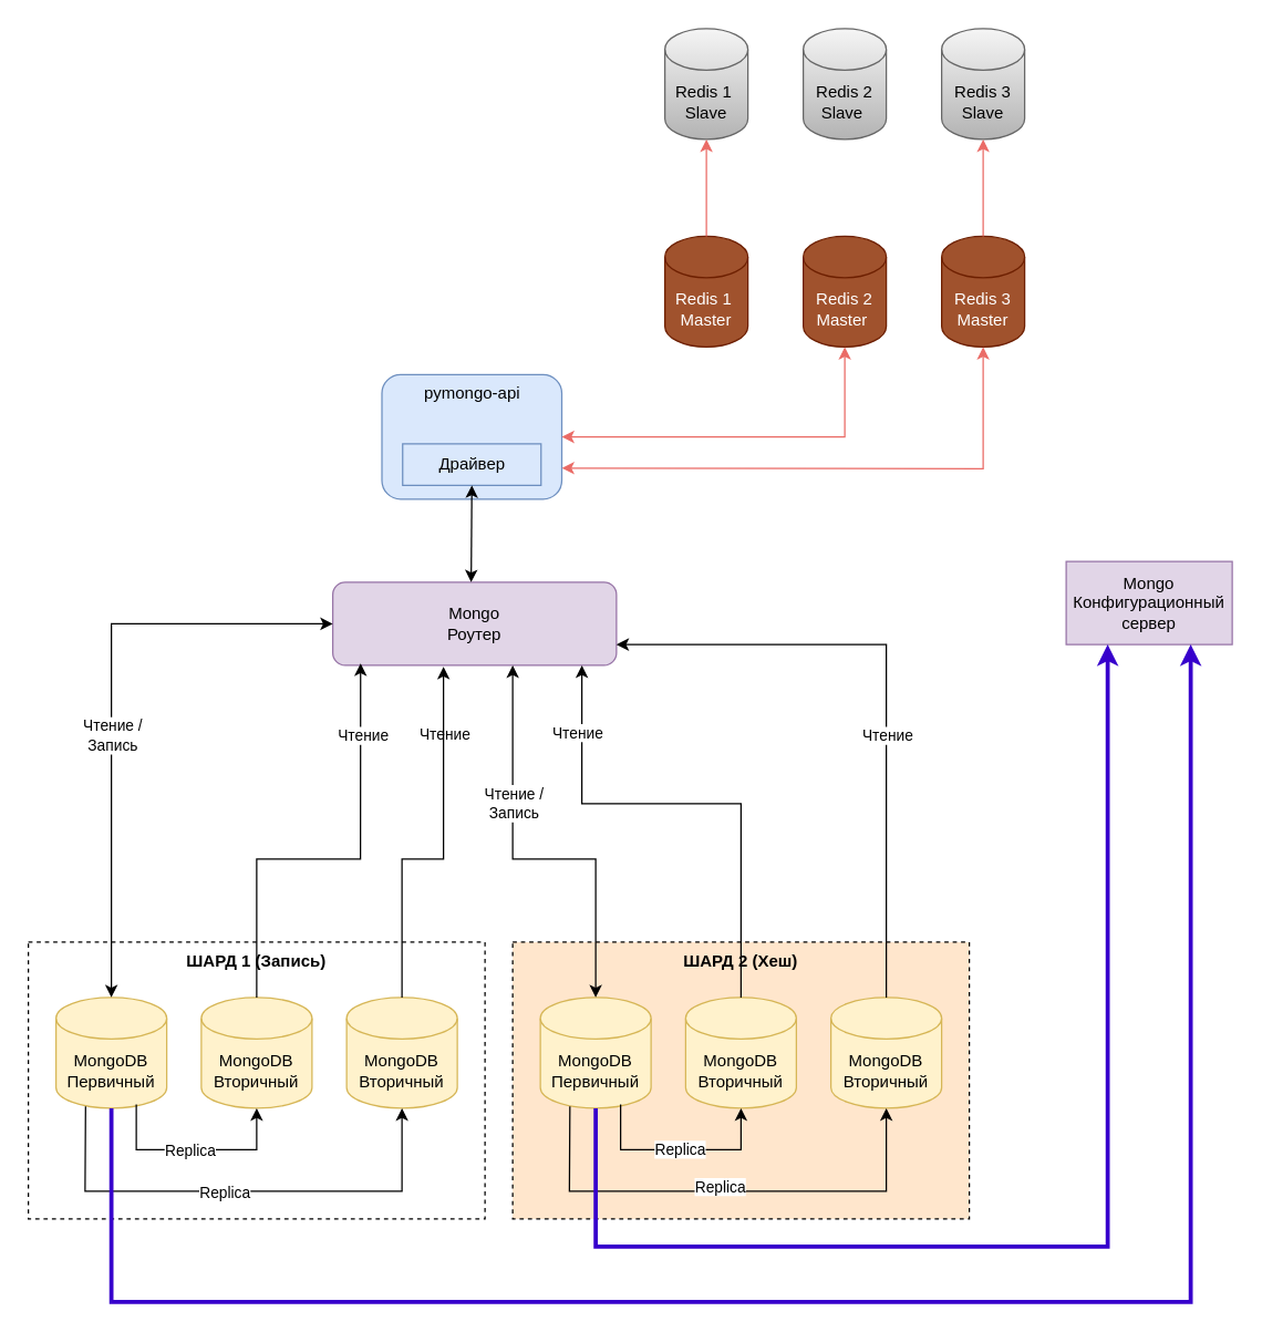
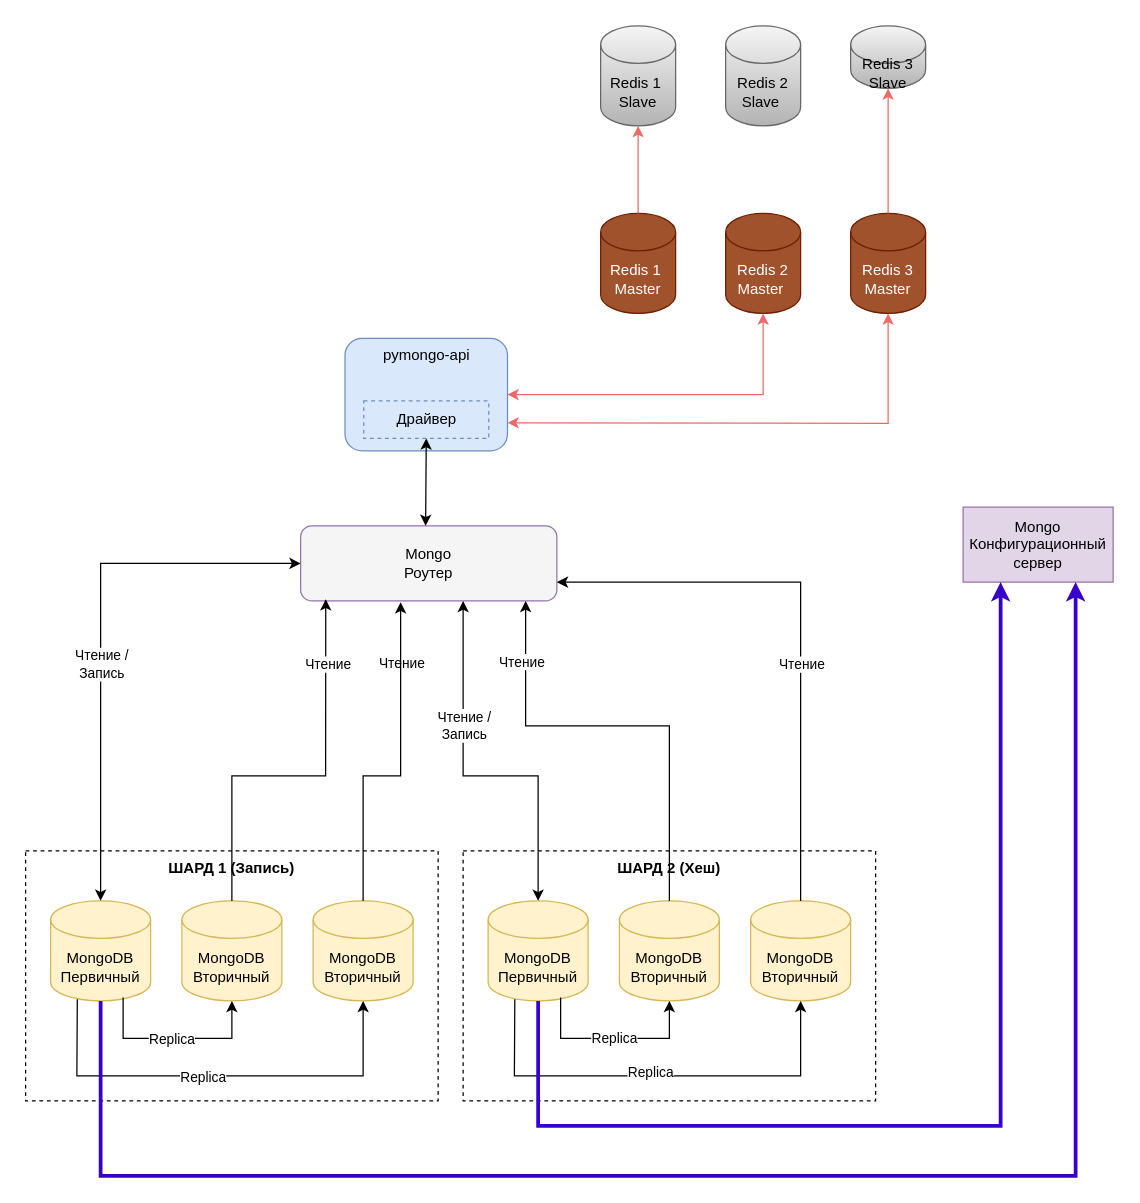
  <mxCell id="0" />
  <mxCell id="1" parent="0" />
  <mxCell id="2" value="&lt;b&gt;ШАРД 1 (Запись)&lt;/b&gt;" style="rounded=0;whiteSpace=wrap;html=1;dashed=1;verticalAlign=top;" parent="1" vertex="1"><mxGeometry x="20" y="680" width="330" height="200" as="geometry" /></mxCell>
  <mxCell id="3" value="MongoDB&lt;div&gt;Первичный&lt;/div&gt;" style="shape=cylinder3;whiteSpace=wrap;html=1;boundedLbl=1;backgroundOutline=1;size=15;fillColor=#fff2cc;strokeColor=#d6b656;" parent="1" vertex="1"><mxGeometry x="40" y="720" width="80" height="80" as="geometry" /></mxCell>
  <mxCell id="4" style="edgeStyle=orthogonalEdgeStyle;rounded=0;orthogonalLoop=1;jettySize=auto;html=1;exitX=0.5;exitY=1;exitDx=0;exitDy=0;entryX=0.5;entryY=1;entryDx=0;entryDy=0;" parent="1" source="5" target="11" edge="1"><mxGeometry relative="1" as="geometry" /></mxCell>
  <mxCell id="5" value="pymongo-api" style="rounded=1;whiteSpace=wrap;html=1;verticalAlign=top;fillColor=#dae8fc;strokeColor=#6c8ebf;" parent="1" vertex="1"><mxGeometry x="275.5" y="270" width="130" height="90" as="geometry" /></mxCell>
  <mxCell id="6" style="edgeStyle=orthogonalEdgeStyle;rounded=0;orthogonalLoop=1;jettySize=auto;html=1;exitX=0.5;exitY=1;exitDx=0;exitDy=0;" parent="1" source="5" target="5" edge="1"><mxGeometry relative="1" as="geometry" /></mxCell>
  <mxCell id="7" value="MongoDB&lt;div&gt;Вторичный&lt;/div&gt;" style="shape=cylinder3;whiteSpace=wrap;html=1;boundedLbl=1;backgroundOutline=1;size=15;fillColor=#fff2cc;strokeColor=#d6b656;" parent="1" vertex="1"><mxGeometry x="145" y="720" width="80" height="80" as="geometry" /></mxCell>
  <mxCell id="8" value="MongoDB&lt;div&gt;Вторичный&lt;/div&gt;" style="shape=cylinder3;whiteSpace=wrap;html=1;boundedLbl=1;backgroundOutline=1;size=15;fillColor=#fff2cc;strokeColor=#d6b656;" parent="1" vertex="1"><mxGeometry x="250" y="720" width="80" height="80" as="geometry" /></mxCell>
- <mxCell id="9" value="Mongo&lt;div&gt;Роутер&lt;/div&gt;" style="rounded=1;whiteSpace=wrap;html=1;fillColor=#e1d5e7;strokeColor=#9673a6;" parent="1" vertex="1"><mxGeometry x="240" y="420" width="205" height="60" as="geometry" /></mxCell>
+ <mxCell id="9" value="Mongo&lt;div&gt;Роутер&lt;/div&gt;" style="rounded=1;whiteSpace=wrap;html=1;fillColor=#f5f5f5;strokeColor=#9673a6;" parent="1" vertex="1"><mxGeometry x="240" y="420" width="205" height="60" as="geometry" /></mxCell>
  <mxCell id="10" value="Mongo&lt;div&gt;Конфигурационный&lt;/div&gt;&lt;div&gt;сервер&lt;/div&gt;" style="whiteSpace=wrap;html=1;fillColor=#e1d5e7;strokeColor=#9673a6;rounded=0;" parent="1" vertex="1"><mxGeometry x="770" y="405" width="120" height="60" as="geometry" /></mxCell>
- <mxCell id="11" value="Драйвер" style="rounded=0;whiteSpace=wrap;html=1;fillColor=#dae8fc;strokeColor=#6c8ebf;" parent="1" vertex="1"><mxGeometry x="290.5" y="320" width="100" height="30" as="geometry" /></mxCell>
+ <mxCell id="11" value="Драйвер" style="rounded=0;whiteSpace=wrap;html=1;fillColor=#dae8fc;strokeColor=#6c8ebf;dashed=1;" parent="1" vertex="1"><mxGeometry x="290.5" y="320" width="100" height="30" as="geometry" /></mxCell>
  <mxCell id="12" value="" style="endArrow=classic;startArrow=classic;html=1;rounded=0;entryX=0;entryY=0.5;entryDx=0;entryDy=0;" parent="1" source="3" target="9" edge="1"><mxGeometry width="50" height="50" relative="1" as="geometry"><mxPoint x="150" y="610" as="sourcePoint" /><mxPoint x="140" y="470" as="targetPoint" /><Array as="points"><mxPoint x="80" y="620" /><mxPoint x="80" y="450" /></Array></mxGeometry></mxCell>
  <mxCell id="13" value="Чтение /&lt;div&gt;Запись&lt;/div&gt;" style="edgeLabel;html=1;align=center;verticalAlign=middle;resizable=0;points=[];" parent="12" vertex="1" connectable="0"><mxGeometry x="0.114" y="-2" relative="1" as="geometry"><mxPoint x="-2" y="50" as="offset" /></mxGeometry></mxCell>
  <mxCell id="14" value="" style="endArrow=classic;html=1;rounded=0;exitX=0.267;exitY=0.983;exitDx=0;exitDy=0;exitPerimeter=0;" parent="1" source="3" target="8" edge="1"><mxGeometry width="50" height="50" relative="1" as="geometry"><mxPoint x="120" y="1010" as="sourcePoint" /><mxPoint x="170" y="960" as="targetPoint" /><Array as="points"><mxPoint x="61" y="860" /><mxPoint x="290" y="860" /></Array></mxGeometry></mxCell>
  <mxCell id="15" value="Replica" style="edgeLabel;html=1;align=center;verticalAlign=middle;resizable=0;points=[];" parent="14" vertex="1" connectable="0"><mxGeometry x="-0.075" y="4" relative="1" as="geometry"><mxPoint y="4" as="offset" /></mxGeometry></mxCell>
  <mxCell id="16" value="" style="endArrow=classic;html=1;rounded=0;exitX=0.725;exitY=0.967;exitDx=0;exitDy=0;exitPerimeter=0;entryX=0.5;entryY=1;entryDx=0;entryDy=0;entryPerimeter=0;" parent="1" source="3" target="7" edge="1"><mxGeometry width="50" height="50" relative="1" as="geometry"><mxPoint x="140" y="1000" as="sourcePoint" /><mxPoint x="190" y="950" as="targetPoint" /><Array as="points"><mxPoint x="98" y="830" /><mxPoint x="185" y="830" /></Array></mxGeometry></mxCell>
  <mxCell id="17" value="Replica" style="edgeLabel;html=1;align=center;verticalAlign=middle;resizable=0;points=[];" parent="16" vertex="1" connectable="0"><mxGeometry x="-0.047" relative="1" as="geometry"><mxPoint as="offset" /></mxGeometry></mxCell>
  <mxCell id="18" value="" style="endArrow=classic;startArrow=none;html=1;rounded=0;exitX=0.5;exitY=0;exitDx=0;exitDy=0;exitPerimeter=0;endFill=1;startFill=0;entryX=0.098;entryY=0.978;entryDx=0;entryDy=0;entryPerimeter=0;" parent="1" source="7" target="9" edge="1"><mxGeometry width="50" height="50" relative="1" as="geometry"><mxPoint x="90" y="730" as="sourcePoint" /><mxPoint x="200" y="450" as="targetPoint" /><Array as="points"><mxPoint x="185" y="620" /><mxPoint x="260" y="620" /></Array></mxGeometry></mxCell>
  <mxCell id="19" value="Чтение" style="edgeLabel;html=1;align=center;verticalAlign=middle;resizable=0;points=[];" parent="18" vertex="1" connectable="0"><mxGeometry x="0.442" y="1" relative="1" as="geometry"><mxPoint x="61" y="-37" as="offset" /></mxGeometry></mxCell>
  <mxCell id="20" value="Чтение" style="edgeLabel;html=1;align=center;verticalAlign=middle;resizable=0;points=[];" vertex="1" connectable="0" parent="18"><mxGeometry x="0.619" y="-1" relative="1" as="geometry"><mxPoint y="-9" as="offset" /></mxGeometry></mxCell>
  <mxCell id="21" value="" style="endArrow=classic;startArrow=none;html=1;rounded=0;exitX=0.5;exitY=0;exitDx=0;exitDy=0;exitPerimeter=0;endFill=1;startFill=0;" parent="1" source="8" edge="1"><mxGeometry width="50" height="50" relative="1" as="geometry"><mxPoint x="195" y="730" as="sourcePoint" /><mxPoint x="320" y="481" as="targetPoint" /><Array as="points"><mxPoint x="290" y="620" /><mxPoint x="320" y="620" /></Array></mxGeometry></mxCell>
- <mxCell id="22" value="&lt;b&gt;ШАРД 2 (Хеш)&lt;/b&gt;" style="rounded=0;whiteSpace=wrap;html=1;dashed=1;verticalAlign=top;fillColor=#ffe6cc;" parent="1" vertex="1"><mxGeometry x="370" y="680" width="330" height="200" as="geometry" /></mxCell>
+ <mxCell id="22" value="&lt;b&gt;ШАРД 2 (Хеш)&lt;/b&gt;" style="rounded=0;whiteSpace=wrap;html=1;dashed=1;verticalAlign=top;" parent="1" vertex="1"><mxGeometry x="370" y="680" width="330" height="200" as="geometry" /></mxCell>
  <mxCell id="23" value="MongoDB&lt;div&gt;Первичный&lt;/div&gt;" style="shape=cylinder3;whiteSpace=wrap;html=1;boundedLbl=1;backgroundOutline=1;size=15;fillColor=#fff2cc;strokeColor=#d6b656;" parent="1" vertex="1"><mxGeometry x="390" y="720" width="80" height="80" as="geometry" /></mxCell>
  <mxCell id="24" value="MongoDB&lt;div&gt;Вторичный&lt;/div&gt;" style="shape=cylinder3;whiteSpace=wrap;html=1;boundedLbl=1;backgroundOutline=1;size=15;fillColor=#fff2cc;strokeColor=#d6b656;" parent="1" vertex="1"><mxGeometry x="495" y="720" width="80" height="80" as="geometry" /></mxCell>
  <mxCell id="25" value="MongoDB&lt;div&gt;Вторичный&lt;/div&gt;" style="shape=cylinder3;whiteSpace=wrap;html=1;boundedLbl=1;backgroundOutline=1;size=15;fillColor=#fff2cc;strokeColor=#d6b656;" parent="1" vertex="1"><mxGeometry x="600" y="720" width="80" height="80" as="geometry" /></mxCell>
  <mxCell id="26" value="" style="endArrow=classic;startArrow=classic;html=1;rounded=0;" parent="1" source="23" edge="1"><mxGeometry width="50" height="50" relative="1" as="geometry"><mxPoint x="500" y="610" as="sourcePoint" /><mxPoint x="370" y="480" as="targetPoint" /><Array as="points"><mxPoint x="430" y="620" /><mxPoint x="370" y="620" /></Array></mxGeometry></mxCell>
  <mxCell id="27" value="Чтение /&lt;div&gt;Запись&lt;/div&gt;" style="edgeLabel;html=1;align=center;verticalAlign=middle;resizable=0;points=[];" parent="26" vertex="1" connectable="0"><mxGeometry x="0.114" y="-2" relative="1" as="geometry"><mxPoint x="-2" y="-34" as="offset" /></mxGeometry></mxCell>
  <mxCell id="28" value="" style="endArrow=classic;html=1;rounded=0;exitX=0.267;exitY=0.983;exitDx=0;exitDy=0;exitPerimeter=0;" parent="1" source="23" target="25" edge="1"><mxGeometry width="50" height="50" relative="1" as="geometry"><mxPoint x="470" y="1010" as="sourcePoint" /><mxPoint x="520" y="960" as="targetPoint" /><Array as="points"><mxPoint x="411" y="860" /><mxPoint x="640" y="860" /></Array></mxGeometry></mxCell>
  <mxCell id="29" value="Replica" style="edgeLabel;html=1;align=center;verticalAlign=middle;resizable=0;points=[];" parent="28" vertex="1" connectable="0"><mxGeometry x="-0.052" y="4" relative="1" as="geometry"><mxPoint x="4" as="offset" /></mxGeometry></mxCell>
  <mxCell id="30" value="" style="endArrow=classic;html=1;rounded=0;exitX=0.725;exitY=0.967;exitDx=0;exitDy=0;exitPerimeter=0;entryX=0.5;entryY=1;entryDx=0;entryDy=0;entryPerimeter=0;" parent="1" source="23" target="24" edge="1"><mxGeometry width="50" height="50" relative="1" as="geometry"><mxPoint x="490" y="1000" as="sourcePoint" /><mxPoint x="540" y="950" as="targetPoint" /><Array as="points"><mxPoint x="448" y="830" /><mxPoint x="535" y="830" /></Array></mxGeometry></mxCell>
  <mxCell id="31" value="Replica" style="edgeLabel;html=1;align=center;verticalAlign=middle;resizable=0;points=[];" parent="30" vertex="1" connectable="0"><mxGeometry x="-0.261" y="1" relative="1" as="geometry"><mxPoint x="20" as="offset" /></mxGeometry></mxCell>
  <mxCell id="32" value="" style="endArrow=classic;startArrow=none;html=1;rounded=0;exitX=0.5;exitY=0;exitDx=0;exitDy=0;exitPerimeter=0;endFill=1;startFill=0;" parent="1" source="24" edge="1"><mxGeometry width="50" height="50" relative="1" as="geometry"><mxPoint x="440" y="730" as="sourcePoint" /><mxPoint x="420" y="480" as="targetPoint" /><Array as="points"><mxPoint x="535" y="580" /><mxPoint x="420" y="580" /></Array></mxGeometry></mxCell>
  <mxCell id="33" value="Чтение" style="edgeLabel;html=1;align=center;verticalAlign=middle;resizable=0;points=[];" parent="32" vertex="1" connectable="0"><mxGeometry x="0.442" y="1" relative="1" as="geometry"><mxPoint x="-3" y="-51" as="offset" /></mxGeometry></mxCell>
  <mxCell id="34" value="" style="endArrow=classic;startArrow=classic;html=1;rounded=0;entryX=0.5;entryY=1;entryDx=0;entryDy=0;" parent="1" target="11" edge="1"><mxGeometry width="50" height="50" relative="1" as="geometry"><mxPoint x="340" y="420" as="sourcePoint" /><mxPoint x="430" y="370" as="targetPoint" /><Array as="points" /></mxGeometry></mxCell>
  <mxCell id="35" value="" style="endArrow=classic;html=1;rounded=0;entryX=0.25;entryY=1;entryDx=0;entryDy=0;fillColor=#6d8764;strokeColor=#3700CC;strokeWidth=3;" parent="1" source="23" target="10" edge="1"><mxGeometry width="50" height="50" relative="1" as="geometry"><mxPoint x="788" y="810" as="sourcePoint" /><mxPoint x="1268" y="490" as="targetPoint" /><Array as="points"><mxPoint x="430" y="900" /><mxPoint x="800" y="900" /></Array></mxGeometry></mxCell>
  <mxCell id="36" value="" style="endArrow=classic;html=1;rounded=0;exitX=0.5;exitY=0;exitDx=0;exitDy=0;exitPerimeter=0;entryX=1;entryY=0.75;entryDx=0;entryDy=0;" edge="1" parent="1" source="25" target="9"><mxGeometry width="50" height="50" relative="1" as="geometry"><mxPoint x="600" y="640" as="sourcePoint" /><mxPoint x="650" y="590" as="targetPoint" /><Array as="points"><mxPoint x="640" y="465" /></Array></mxGeometry></mxCell>
  <mxCell id="37" value="Чтение" style="edgeLabel;html=1;align=center;verticalAlign=middle;resizable=0;points=[];" vertex="1" connectable="0" parent="36"><mxGeometry x="-0.444" y="-3" relative="1" as="geometry"><mxPoint x="-3" y="-65" as="offset" /></mxGeometry></mxCell>
  <mxCell id="38" value="" style="endArrow=classic;html=1;rounded=0;fillColor=#6d8764;strokeColor=#3700CC;strokeWidth=3;exitX=0.5;exitY=1;exitDx=0;exitDy=0;exitPerimeter=0;entryX=0.75;entryY=1;entryDx=0;entryDy=0;" edge="1" parent="1" source="3" target="10"><mxGeometry width="50" height="50" relative="1" as="geometry"><mxPoint x="440" y="810" as="sourcePoint" /><mxPoint x="830" y="470" as="targetPoint" /><Array as="points"><mxPoint x="80" y="940" /><mxPoint x="860" y="940" /></Array></mxGeometry></mxCell>
  <mxCell id="39" value="Redis 1&amp;nbsp;&lt;div&gt;Master&lt;/div&gt;" style="shape=cylinder3;whiteSpace=wrap;html=1;boundedLbl=1;backgroundOutline=1;size=15;fillColor=#a0522d;fontColor=#ffffff;strokeColor=#6D1F00;" vertex="1" parent="1"><mxGeometry x="480" y="170" width="60" height="80" as="geometry" /></mxCell>
  <mxCell id="40" value="Redis 2&lt;div&gt;Master&amp;nbsp;&lt;/div&gt;" style="shape=cylinder3;whiteSpace=wrap;html=1;boundedLbl=1;backgroundOutline=1;size=15;fillColor=#a0522d;fontColor=#ffffff;strokeColor=#6D1F00;" vertex="1" parent="1"><mxGeometry x="580" y="170" width="60" height="80" as="geometry" /></mxCell>
  <mxCell id="41" value="Redis 3&lt;div&gt;Master&lt;/div&gt;" style="shape=cylinder3;whiteSpace=wrap;html=1;boundedLbl=1;backgroundOutline=1;size=15;fillColor=#a0522d;fontColor=#ffffff;strokeColor=#6D1F00;" vertex="1" parent="1"><mxGeometry x="680" y="170" width="60" height="80" as="geometry" /></mxCell>
  <mxCell id="42" value="" style="endArrow=classic;startArrow=classic;html=1;rounded=0;exitX=1;exitY=0.5;exitDx=0;exitDy=0;entryX=0.5;entryY=1;entryDx=0;entryDy=0;entryPerimeter=0;strokeColor=#EA6B66;" edge="1" parent="1" source="5" target="40"><mxGeometry width="50" height="50" relative="1" as="geometry"><mxPoint x="420" y="300" as="sourcePoint" /><mxPoint x="525" y="270" as="targetPoint" /><Array as="points"><mxPoint x="610" y="315" /></Array></mxGeometry></mxCell>
  <mxCell id="43" value="" style="endArrow=classic;startArrow=classic;html=1;rounded=0;exitX=1;exitY=0.75;exitDx=0;exitDy=0;entryX=0.5;entryY=1;entryDx=0;entryDy=0;entryPerimeter=0;strokeColor=#EA6B66;" edge="1" parent="1" source="5" target="41"><mxGeometry width="50" height="50" relative="1" as="geometry"><mxPoint x="416" y="325" as="sourcePoint" /><mxPoint x="620" y="260" as="targetPoint" /><Array as="points"><mxPoint x="710" y="338" /></Array></mxGeometry></mxCell>
  <mxCell id="44" value="Redis 1&amp;nbsp;&lt;div&gt;Slave&lt;/div&gt;" style="shape=cylinder3;whiteSpace=wrap;html=1;boundedLbl=1;backgroundOutline=1;size=15;fillColor=#f5f5f5;strokeColor=#666666;gradientColor=#b3b3b3;" vertex="1" parent="1"><mxGeometry x="480" y="20" width="60" height="80" as="geometry" /></mxCell>
  <mxCell id="45" value="Redis 2&lt;div&gt;Slave&amp;nbsp;&lt;/div&gt;" style="shape=cylinder3;whiteSpace=wrap;html=1;boundedLbl=1;backgroundOutline=1;size=15;fillColor=#f5f5f5;strokeColor=#666666;gradientColor=#b3b3b3;" vertex="1" parent="1"><mxGeometry x="580" y="20" width="60" height="80" as="geometry" /></mxCell>
- <mxCell id="46" value="Redis 3&lt;div&gt;Slave&lt;/div&gt;" style="shape=cylinder3;whiteSpace=wrap;html=1;boundedLbl=1;backgroundOutline=1;size=15;fillColor=#f5f5f5;strokeColor=#666666;gradientColor=#b3b3b3;" vertex="1" parent="1"><mxGeometry x="680" y="20" width="60" height="80" as="geometry" /></mxCell>
+ <mxCell id="46" value="Redis 3&lt;div&gt;Slave&lt;/div&gt;" style="shape=cylinder3;whiteSpace=wrap;html=1;boundedLbl=1;backgroundOutline=1;size=15;fillColor=#f5f5f5;strokeColor=#666666;gradientColor=#b3b3b3;" vertex="1" parent="1"><mxGeometry x="680" y="20" width="60" height="50" as="geometry" /></mxCell>
  <mxCell id="47" value="" style="endArrow=classic;html=1;rounded=0;exitX=0.5;exitY=0;exitDx=0;exitDy=0;exitPerimeter=0;entryX=0.5;entryY=1;entryDx=0;entryDy=0;entryPerimeter=0;strokeColor=#EA6B66;" edge="1" parent="1" source="39" target="44"><mxGeometry width="50" height="50" relative="1" as="geometry"><mxPoint x="520" y="160" as="sourcePoint" /><mxPoint x="570" y="110" as="targetPoint" /></mxGeometry></mxCell>
  <mxCell id="48" value="" style="endArrow=classic;html=1;rounded=0;entryX=0.5;entryY=1;entryDx=0;entryDy=0;entryPerimeter=0;strokeColor=#EA6B66;" edge="1" parent="1" target="46"><mxGeometry width="50" height="50" relative="1" as="geometry"><mxPoint x="710" y="170" as="sourcePoint" /><mxPoint x="810" y="110" as="targetPoint" /></mxGeometry></mxCell>
